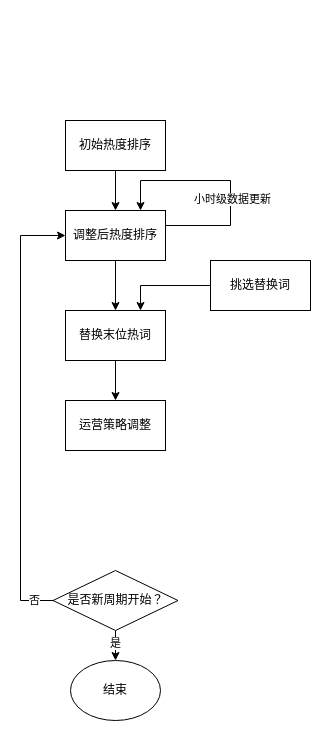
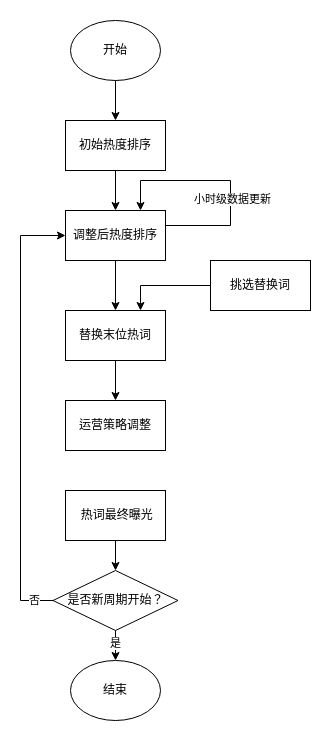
  <mxCell id="0" />
  <mxCell id="1" parent="0" />
+ <mxCell id="2" style="edgeStyle=orthogonalEdgeStyle;rounded=0;orthogonalLoop=1;jettySize=auto;html=1;exitX=0.5;exitY=1;exitDx=0;exitDy=0;entryX=0.5;entryY=0;entryDx=0;entryDy=0;" edge="1" parent="1" source="3" target="5"><mxGeometry relative="1" as="geometry" /></mxCell>
+ <mxCell id="3" value="开始" style="ellipse;whiteSpace=wrap;html=1;" vertex="1" parent="1"><mxGeometry x="70" y="20" width="90" height="60" as="geometry" /></mxCell>
  <mxCell id="4" style="edgeStyle=orthogonalEdgeStyle;rounded=0;orthogonalLoop=1;jettySize=auto;html=1;entryX=0.5;entryY=0;entryDx=0;entryDy=0;" edge="1" parent="1" source="5" target="7"><mxGeometry relative="1" as="geometry" /></mxCell>
  <mxCell id="5" value="初始热度排序" style="rounded=0;whiteSpace=wrap;html=1;" vertex="1" parent="1"><mxGeometry x="65" y="120" width="100" height="50" as="geometry" /></mxCell>
  <mxCell id="6" style="edgeStyle=orthogonalEdgeStyle;rounded=0;orthogonalLoop=1;jettySize=auto;html=1;" edge="1" parent="1" source="7" target="9"><mxGeometry relative="1" as="geometry" /></mxCell>
  <mxCell id="7" value="调整后热度排序" style="rounded=0;whiteSpace=wrap;html=1;" vertex="1" parent="1"><mxGeometry x="65" y="210" width="100" height="50" as="geometry" /></mxCell>
  <mxCell id="8" value="" style="edgeStyle=orthogonalEdgeStyle;rounded=0;orthogonalLoop=1;jettySize=auto;html=1;" edge="1" parent="1" source="9" target="14"><mxGeometry relative="1" as="geometry" /></mxCell>
  <mxCell id="9" value="替换末位热词" style="rounded=0;whiteSpace=wrap;html=1;" vertex="1" parent="1"><mxGeometry x="65" y="310" width="100" height="50" as="geometry" /></mxCell>
  <mxCell id="10" style="edgeStyle=orthogonalEdgeStyle;rounded=0;orthogonalLoop=1;jettySize=auto;html=1;entryX=0.75;entryY=0;entryDx=0;entryDy=0;" edge="1" parent="1" source="11" target="9"><mxGeometry relative="1" as="geometry" /></mxCell>
  <mxCell id="11" value="挑选替换词" style="rounded=0;whiteSpace=wrap;html=1;" vertex="1" parent="1"><mxGeometry x="210" y="260" width="100" height="50" as="geometry" /></mxCell>
  <mxCell id="12" style="edgeStyle=orthogonalEdgeStyle;rounded=0;orthogonalLoop=1;jettySize=auto;html=1;exitX=1;exitY=0.5;exitDx=0;exitDy=0;entryX=0.75;entryY=0;entryDx=0;entryDy=0;" edge="1" parent="1" source="7" target="7"><mxGeometry relative="1" as="geometry"><Array as="points"><mxPoint x="230" y="225" /><mxPoint x="230" y="180" /><mxPoint x="140" y="180" /></Array></mxGeometry></mxCell>
  <mxCell id="13" value="小时级数据更新" style="edgeLabel;html=1;align=center;verticalAlign=middle;resizable=0;points=[];" vertex="1" connectable="0" parent="12"><mxGeometry x="-0.154" y="-1" relative="1" as="geometry"><mxPoint as="offset" /></mxGeometry></mxCell>
  <mxCell id="14" value="运营策略调整" style="rounded=0;whiteSpace=wrap;html=1;" vertex="1" parent="1"><mxGeometry x="65" y="400" width="100" height="50" as="geometry" /></mxCell>
+ <mxCell id="15" style="edgeStyle=orthogonalEdgeStyle;rounded=0;orthogonalLoop=1;jettySize=auto;html=1;entryX=0.5;entryY=0;entryDx=0;entryDy=0;" edge="1" parent="1" source="16" target="22"><mxGeometry relative="1" as="geometry" /></mxCell>
+ <mxCell id="16" value="&amp;nbsp;热词最终曝光" style="rounded=0;whiteSpace=wrap;html=1;" vertex="1" parent="1"><mxGeometry x="65" y="490" width="100" height="50" as="geometry" /></mxCell>
  <mxCell id="17" value="结束" style="ellipse;whiteSpace=wrap;html=1;" vertex="1" parent="1"><mxGeometry x="70" y="660" width="90" height="60" as="geometry" /></mxCell>
  <mxCell id="18" style="edgeStyle=orthogonalEdgeStyle;rounded=0;orthogonalLoop=1;jettySize=auto;html=1;entryX=0;entryY=0.5;entryDx=0;entryDy=0;" edge="1" parent="1" source="22" target="7"><mxGeometry relative="1" as="geometry"><Array as="points"><mxPoint x="20" y="600" /><mxPoint x="20" y="235" /></Array></mxGeometry></mxCell>
  <mxCell id="19" value="否" style="edgeLabel;html=1;align=center;verticalAlign=middle;resizable=0;points=[];" vertex="1" connectable="0" parent="18"><mxGeometry x="-0.916" y="-1" relative="1" as="geometry"><mxPoint as="offset" /></mxGeometry></mxCell>
  <mxCell id="20" style="edgeStyle=orthogonalEdgeStyle;rounded=0;orthogonalLoop=1;jettySize=auto;html=1;" edge="1" parent="1" source="22" target="17"><mxGeometry relative="1" as="geometry" /></mxCell>
  <mxCell id="21" value="是" style="edgeLabel;html=1;align=center;verticalAlign=middle;resizable=0;points=[];" vertex="1" connectable="0" parent="20"><mxGeometry x="0.28" y="-1" relative="1" as="geometry"><mxPoint as="offset" /></mxGeometry></mxCell>
  <mxCell id="22" value="是否新周期开始？" style="rhombus;whiteSpace=wrap;html=1;" vertex="1" parent="1"><mxGeometry x="52.5" y="570" width="125" height="60" as="geometry" /></mxCell>
